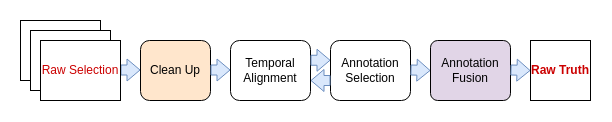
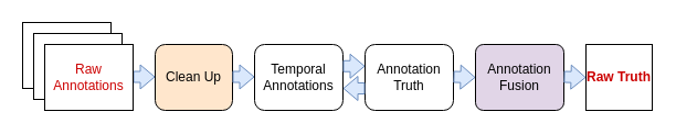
  <mxCell id="0" />
  <mxCell id="1" parent="0" />
  <mxCell id="2" value="" style="rounded=0;whiteSpace=wrap;html=1;" parent="1" vertex="1"><mxGeometry x="20" y="20" width="80" height="60" as="geometry" /></mxCell>
  <mxCell id="3" value="" style="rounded=0;whiteSpace=wrap;html=1;" parent="1" vertex="1"><mxGeometry x="30" y="30" width="80" height="60" as="geometry" /></mxCell>
  <mxCell id="4" value="Annotation Fusion" style="rounded=1;whiteSpace=wrap;html=1;verticalAlign=middle;fontStyle=0;arcSize=12;fillColor=#e1d5e7;" parent="1" vertex="1"><mxGeometry x="430" y="40" width="80" height="60" as="geometry" /></mxCell>
  <mxCell id="5" value="Clean Up" style="rounded=1;whiteSpace=wrap;html=1;fillColor=#ffe6cc;" parent="1" vertex="1"><mxGeometry x="140" y="40" width="70" height="60" as="geometry" /></mxCell>
  <mxCell id="6" value="&lt;div&gt;&lt;b&gt;&lt;font color=&quot;#cc0000&quot;&gt;Raw Truth&lt;/font&gt;&lt;/b&gt;&lt;/div&gt;" style="rounded=0;whiteSpace=wrap;html=1;" parent="1" vertex="1"><mxGeometry x="530" y="40" width="60" height="60" as="geometry" /></mxCell>
- <mxCell id="7" value="Temporal Alignment" style="rounded=1;whiteSpace=wrap;html=1;" parent="1" vertex="1"><mxGeometry x="230" y="40" width="80" height="60" as="geometry" /></mxCell>
+ <mxCell id="7" value="Temporal Annotations" style="rounded=1;whiteSpace=wrap;html=1;" parent="1" vertex="1"><mxGeometry x="230" y="40" width="80" height="60" as="geometry" /></mxCell>
  <mxCell id="8" value="" style="shape=flexArrow;endArrow=classic;html=1;endWidth=11;endSize=4;fillColor=#dae8fc;strokeColor=#6c8ebf;" parent="1" edge="1"><mxGeometry width="50" height="50" relative="1" as="geometry"><mxPoint x="120" y="69.5" as="sourcePoint" /><mxPoint x="140" y="69.5" as="targetPoint" /></mxGeometry></mxCell>
  <mxCell id="9" value="" style="shape=flexArrow;endArrow=classic;html=1;endWidth=11;endSize=4;fillColor=#dae8fc;strokeColor=#6c8ebf;" parent="1" edge="1"><mxGeometry width="50" height="50" relative="1" as="geometry"><mxPoint x="210" y="69.5" as="sourcePoint" /><mxPoint x="230" y="69.5" as="targetPoint" /></mxGeometry></mxCell>
  <mxCell id="10" value="" style="shape=flexArrow;endArrow=classic;html=1;endWidth=11;endSize=4;fillColor=#dae8fc;strokeColor=#6c8ebf;" parent="1" edge="1"><mxGeometry width="50" height="50" relative="1" as="geometry"><mxPoint x="310" y="59.76" as="sourcePoint" /><mxPoint x="330" y="59.76" as="targetPoint" /></mxGeometry></mxCell>
- <mxCell id="11" value="&lt;div&gt;Annotation Selection&lt;/div&gt;" style="rounded=1;whiteSpace=wrap;html=1;" parent="1" vertex="1"><mxGeometry x="330" y="40" width="80" height="60" as="geometry" /></mxCell>
+ <mxCell id="11" value="&lt;div&gt;Annotation Truth&lt;/div&gt;" style="rounded=1;whiteSpace=wrap;html=1;" parent="1" vertex="1"><mxGeometry x="330" y="40" width="80" height="60" as="geometry" /></mxCell>
  <mxCell id="12" value="" style="shape=flexArrow;endArrow=classic;html=1;endWidth=11;endSize=4;fillColor=#dae8fc;strokeColor=#6c8ebf;" parent="1" edge="1"><mxGeometry width="50" height="50" relative="1" as="geometry"><mxPoint x="410" y="69.5" as="sourcePoint" /><mxPoint x="430" y="70" as="targetPoint" /></mxGeometry></mxCell>
- <mxCell id="13" value="&lt;font color=&quot;#cc0000&quot;&gt;Raw Selection&lt;/font&gt;" style="rounded=0;whiteSpace=wrap;html=1;" parent="1" vertex="1"><mxGeometry x="40" y="40" width="80" height="60" as="geometry" /></mxCell>
+ <mxCell id="13" value="&lt;font color=&quot;#cc0000&quot;&gt;Raw Annotations&lt;/font&gt;" style="rounded=0;whiteSpace=wrap;html=1;" parent="1" vertex="1"><mxGeometry x="40" y="40" width="80" height="60" as="geometry" /></mxCell>
  <mxCell id="14" value="" style="shape=flexArrow;endArrow=classic;html=1;endWidth=11;endSize=4;fillColor=#dae8fc;strokeColor=#6c8ebf;" parent="1" edge="1"><mxGeometry width="50" height="50" relative="1" as="geometry"><mxPoint x="510" y="69.5" as="sourcePoint" /><mxPoint x="530" y="70" as="targetPoint" /></mxGeometry></mxCell>
  <mxCell id="15" value="" style="shape=flexArrow;endArrow=classic;html=1;endWidth=11;endSize=4;fillColor=#dae8fc;strokeColor=#6c8ebf;" edge="1" parent="1"><mxGeometry x="-1" y="-71" width="50" height="50" relative="1" as="geometry"><mxPoint x="330" y="80" as="sourcePoint" /><mxPoint x="310" y="80" as="targetPoint" /><mxPoint as="offset" /></mxGeometry></mxCell>
